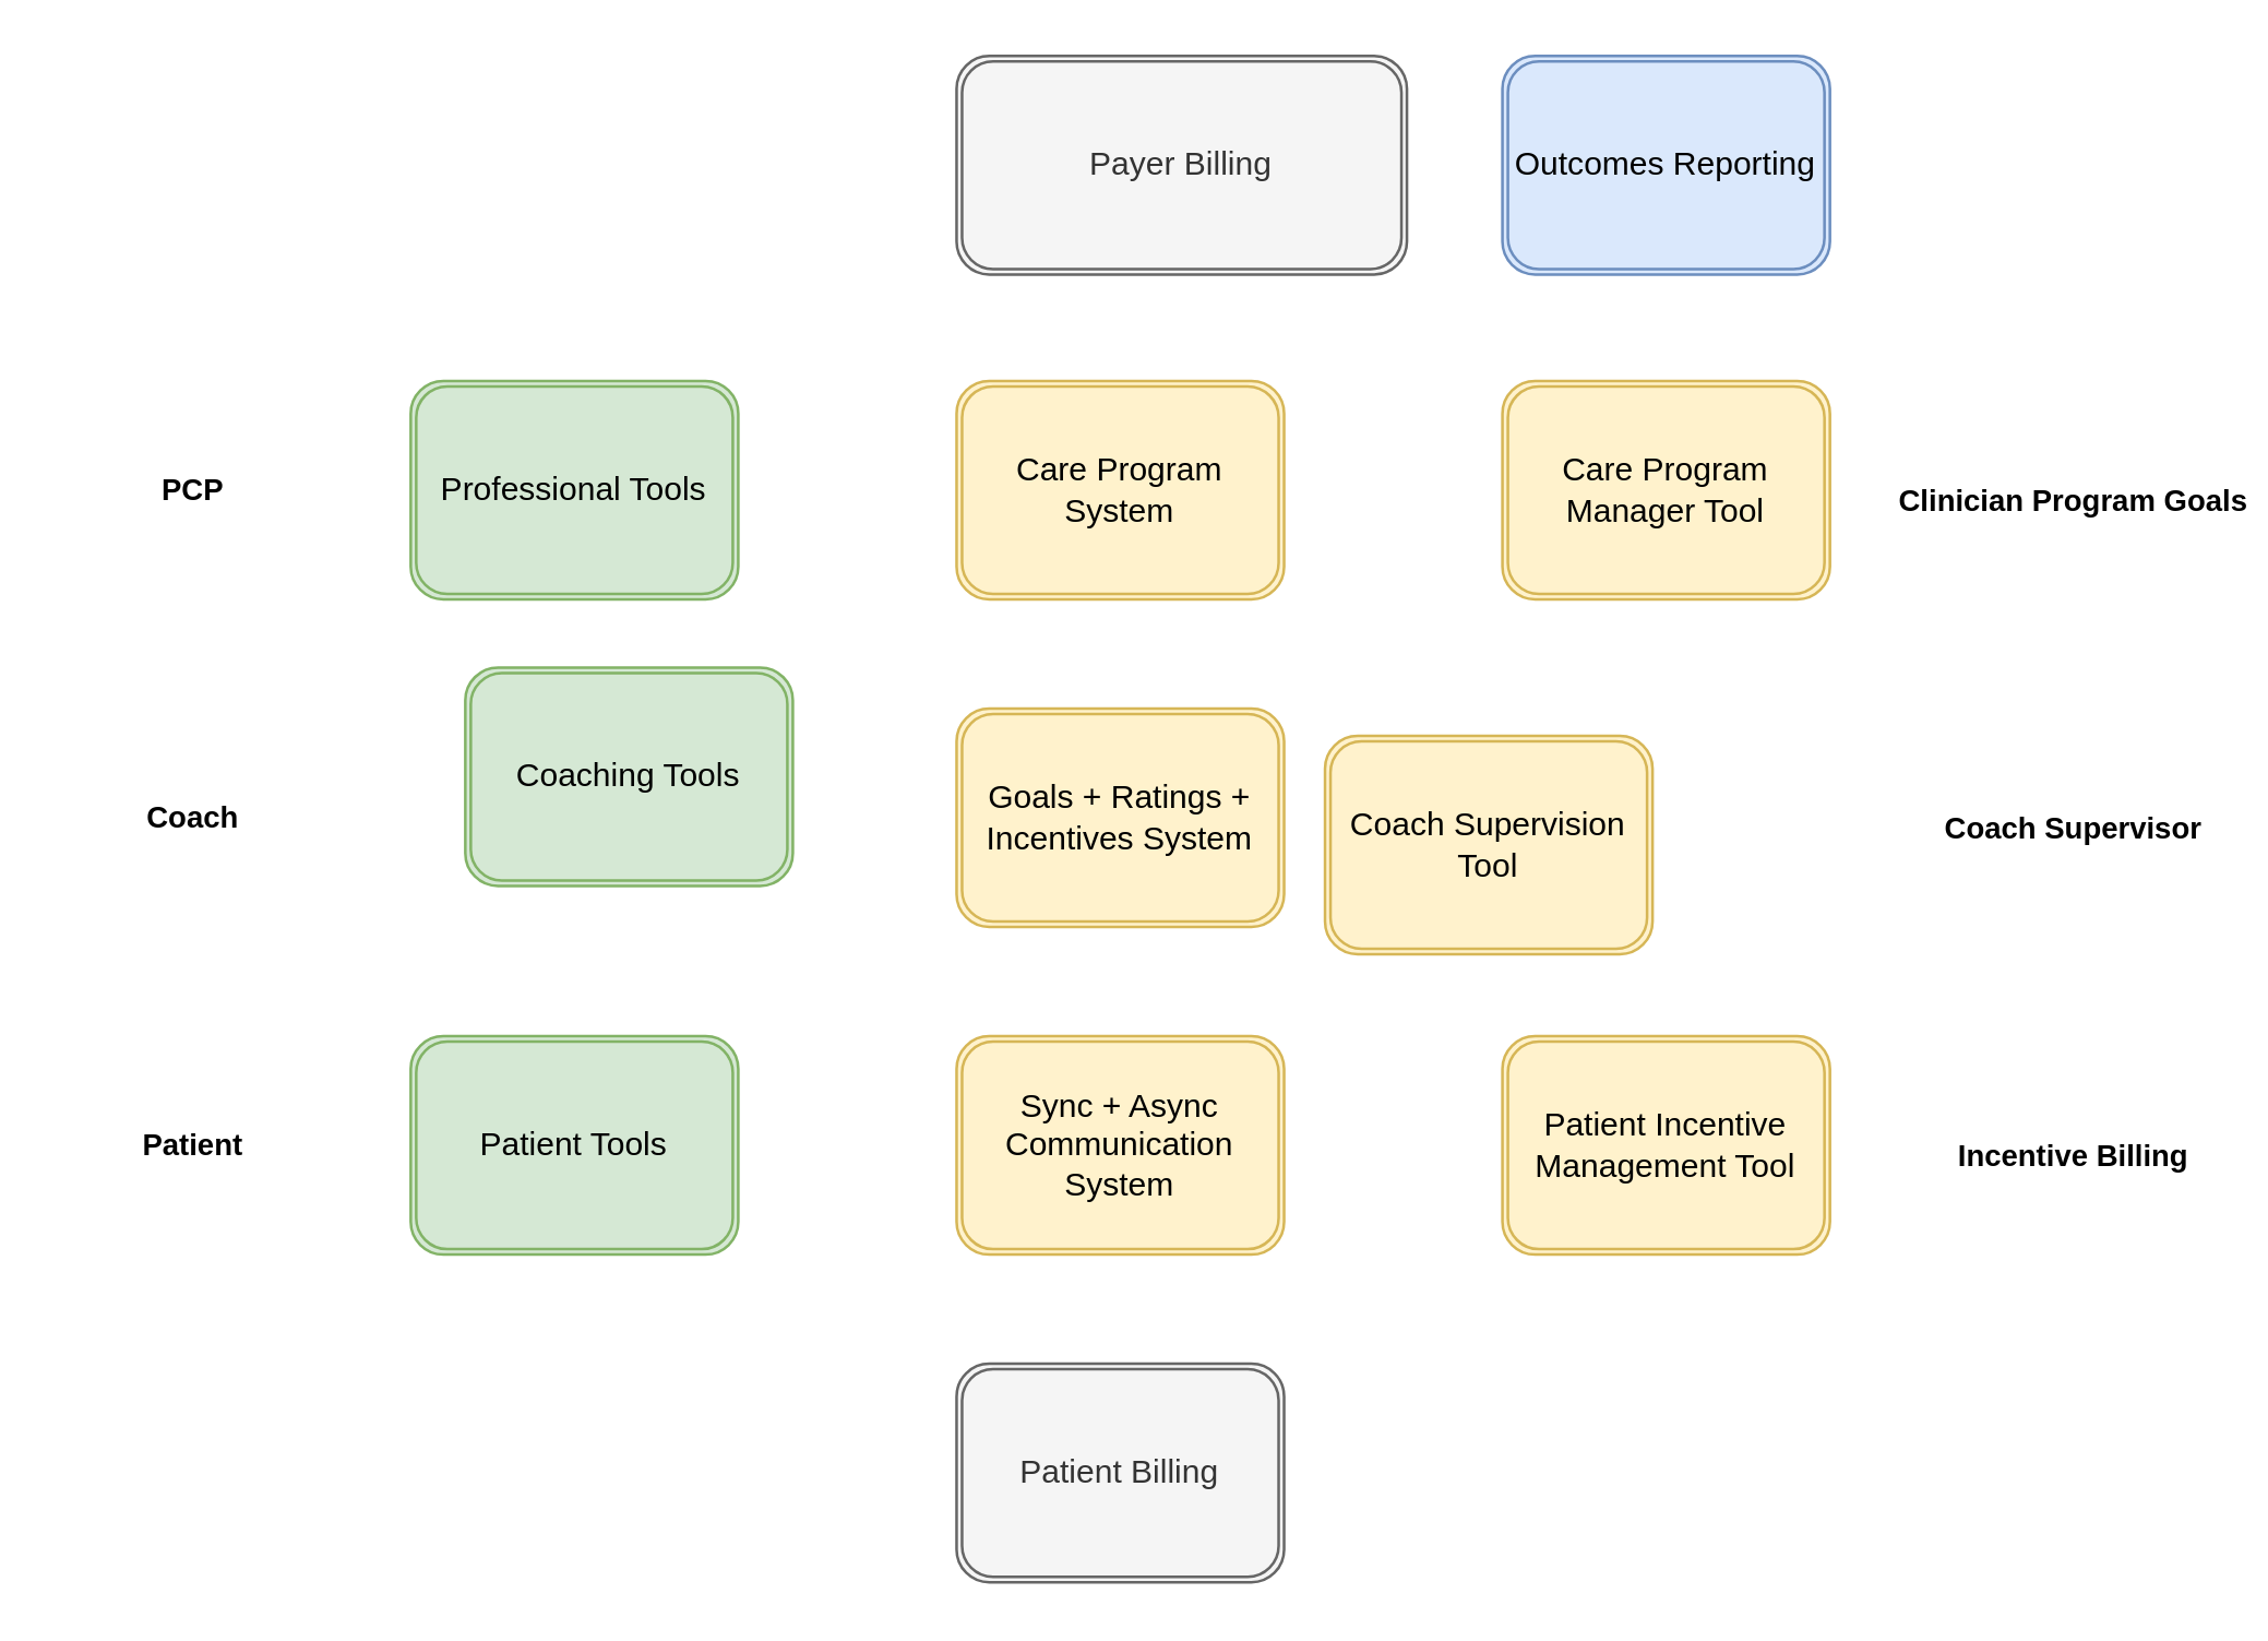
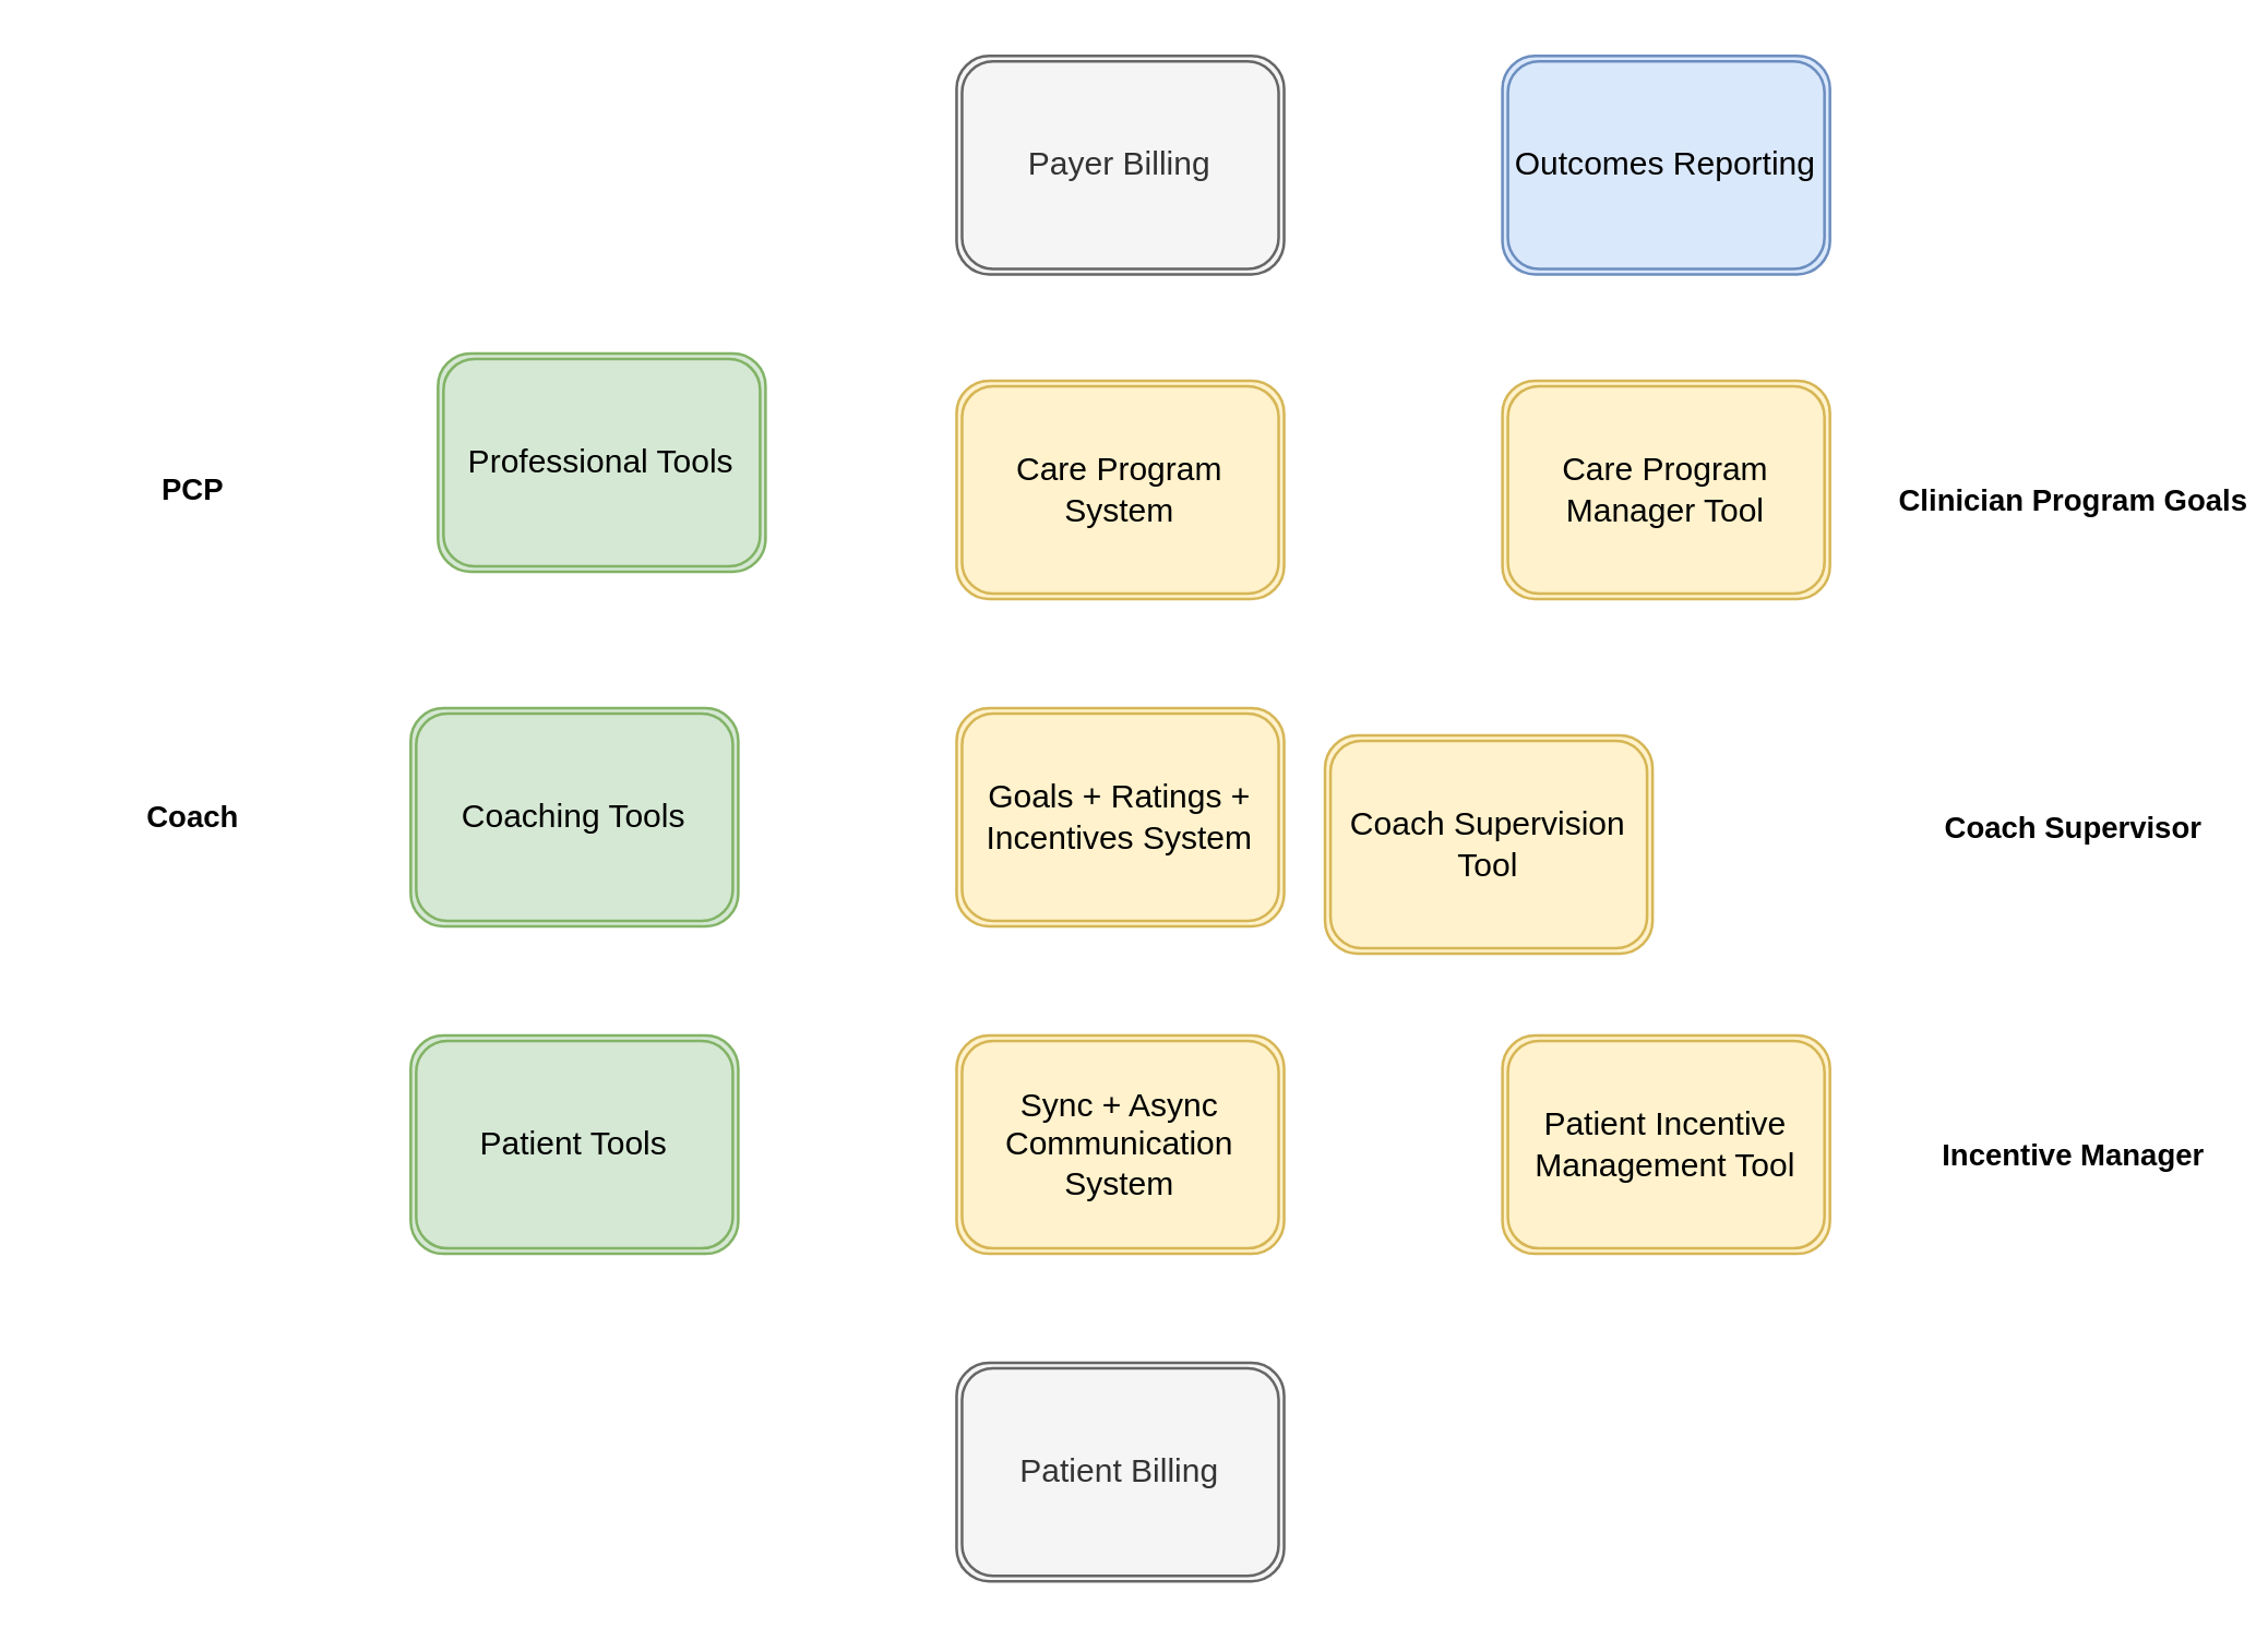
  <mxCell id="0" />
  <mxCell id="1" parent="0" />
- <mxCell id="2" value="Professional Tools" style="shape=ext;double=1;rounded=1;whiteSpace=wrap;html=1;fillColor=#d5e8d4;strokeColor=#82b366;" vertex="1" parent="1"><mxGeometry x="150" y="139" width="120" height="80" as="geometry" /></mxCell>
- <mxCell id="3" value="Coaching Tools" style="shape=ext;double=1;rounded=1;whiteSpace=wrap;html=1;fillColor=#d5e8d4;strokeColor=#82b366;" vertex="1" parent="1"><mxGeometry x="170" y="244" width="120" height="80" as="geometry" /></mxCell>
+ <mxCell id="2" value="Professional Tools" style="shape=ext;double=1;rounded=1;whiteSpace=wrap;html=1;fillColor=#d5e8d4;strokeColor=#82b366;" vertex="1" parent="1"><mxGeometry x="160" y="129" width="120" height="80" as="geometry" /></mxCell>
+ <mxCell id="3" value="Coaching Tools" style="shape=ext;double=1;rounded=1;whiteSpace=wrap;html=1;fillColor=#d5e8d4;strokeColor=#82b366;" vertex="1" parent="1"><mxGeometry x="150" y="259" width="120" height="80" as="geometry" /></mxCell>
  <mxCell id="4" value="Patient Tools" style="shape=ext;double=1;rounded=1;whiteSpace=wrap;html=1;fillColor=#d5e8d4;strokeColor=#82b366;" vertex="1" parent="1"><mxGeometry x="150" y="379" width="120" height="80" as="geometry" /></mxCell>
  <mxCell id="5" value="Care Program System" style="shape=ext;double=1;rounded=1;whiteSpace=wrap;html=1;fillColor=#fff2cc;strokeColor=#d6b656;" vertex="1" parent="1"><mxGeometry x="350" y="139" width="120" height="80" as="geometry" /></mxCell>
  <mxCell id="6" value="Goals + Ratings + Incentives System" style="shape=ext;double=1;rounded=1;whiteSpace=wrap;html=1;fillColor=#fff2cc;strokeColor=#d6b656;" vertex="1" parent="1"><mxGeometry x="350" y="259" width="120" height="80" as="geometry" /></mxCell>
  <mxCell id="7" value="Sync + Async Communication System" style="shape=ext;double=1;rounded=1;whiteSpace=wrap;html=1;fillColor=#fff2cc;strokeColor=#d6b656;" vertex="1" parent="1"><mxGeometry x="350" y="379" width="120" height="80" as="geometry" /></mxCell>
  <mxCell id="8" value="PCP" style="text;strokeColor=none;fillColor=none;html=1;fontSize=11;fontStyle=1;verticalAlign=middle;align=center;" vertex="1" parent="1"><mxGeometry x="20" y="159" width="100" height="40" as="geometry" /></mxCell>
  <mxCell id="9" value="Coach" style="text;strokeColor=none;fillColor=none;html=1;fontSize=11;fontStyle=1;verticalAlign=middle;align=center;" vertex="1" parent="1"><mxGeometry x="20" y="279" width="100" height="40" as="geometry" /></mxCell>
- <mxCell id="10" value="Patient" style="text;strokeColor=none;fillColor=none;html=1;fontSize=11;fontStyle=1;verticalAlign=middle;align=center;" vertex="1" parent="1"><mxGeometry x="20" y="399" width="100" height="40" as="geometry" /></mxCell>
  <mxCell id="11" value="Care Program Manager Tool" style="shape=ext;double=1;rounded=1;whiteSpace=wrap;html=1;fillColor=#fff2cc;strokeColor=#d6b656;" vertex="1" parent="1"><mxGeometry x="550" y="139" width="120" height="80" as="geometry" /></mxCell>
  <mxCell id="12" value="Coach Supervision Tool" style="shape=ext;double=1;rounded=1;whiteSpace=wrap;html=1;fillColor=#fff2cc;strokeColor=#d6b656;" vertex="1" parent="1"><mxGeometry x="485" y="269" width="120" height="80" as="geometry" /></mxCell>
  <mxCell id="13" value="Patient Incentive Management Tool" style="shape=ext;double=1;rounded=1;whiteSpace=wrap;html=1;fillColor=#fff2cc;strokeColor=#d6b656;" vertex="1" parent="1"><mxGeometry x="550" y="379" width="120" height="80" as="geometry" /></mxCell>
- <mxCell id="14" value="&lt;font style=&quot;font-size: 11px;&quot;&gt;Incentive Billing&lt;br&gt;&lt;/font&gt;" style="text;strokeColor=none;fillColor=none;html=1;fontSize=24;fontStyle=1;verticalAlign=middle;align=center;" vertex="1" parent="1"><mxGeometry x="709" y="399" width="100" height="40" as="geometry" /></mxCell>
+ <mxCell id="14" value="&lt;font style=&quot;font-size: 11px;&quot;&gt;Incentive Manager&lt;br&gt;&lt;/font&gt;" style="text;strokeColor=none;fillColor=none;html=1;fontSize=24;fontStyle=1;verticalAlign=middle;align=center;" vertex="1" parent="1"><mxGeometry x="709" y="399" width="100" height="40" as="geometry" /></mxCell>
  <mxCell id="15" value="&lt;font style=&quot;font-size: 11px;&quot;&gt;Coach Supervisor&lt;/font&gt;" style="text;strokeColor=none;fillColor=none;html=1;fontSize=24;fontStyle=1;verticalAlign=middle;align=center;" vertex="1" parent="1"><mxGeometry x="709" y="279" width="100" height="40" as="geometry" /></mxCell>
  <mxCell id="16" value="&lt;font style=&quot;font-size: 11px;&quot;&gt;Clinician Program Goals&lt;/font&gt;" style="text;strokeColor=none;fillColor=none;html=1;fontSize=24;fontStyle=1;verticalAlign=middle;align=center;" vertex="1" parent="1"><mxGeometry x="709" y="159" width="100" height="40" as="geometry" /></mxCell>
  <mxCell id="17" value="Patient Billing" style="shape=ext;double=1;rounded=1;whiteSpace=wrap;html=1;fillColor=#f5f5f5;strokeColor=#666666;fontColor=#333333;" vertex="1" parent="1"><mxGeometry x="350" y="499" width="120" height="80" as="geometry" /></mxCell>
- <mxCell id="18" value="Payer Billing" style="shape=ext;double=1;rounded=1;whiteSpace=wrap;html=1;fillColor=#f5f5f5;strokeColor=#666666;fontColor=#333333;" vertex="1" parent="1"><mxGeometry x="350" y="20" width="165" height="80" as="geometry" /></mxCell>
+ <mxCell id="18" value="Payer Billing" style="shape=ext;double=1;rounded=1;whiteSpace=wrap;html=1;fillColor=#f5f5f5;strokeColor=#666666;fontColor=#333333;" vertex="1" parent="1"><mxGeometry x="350" y="20" width="120" height="80" as="geometry" /></mxCell>
  <mxCell id="19" value="Outcomes Reporting" style="shape=ext;double=1;rounded=1;whiteSpace=wrap;html=1;fillColor=#dae8fc;strokeColor=#6c8ebf;" vertex="1" parent="1"><mxGeometry x="550" y="20" width="120" height="80" as="geometry" /></mxCell>
